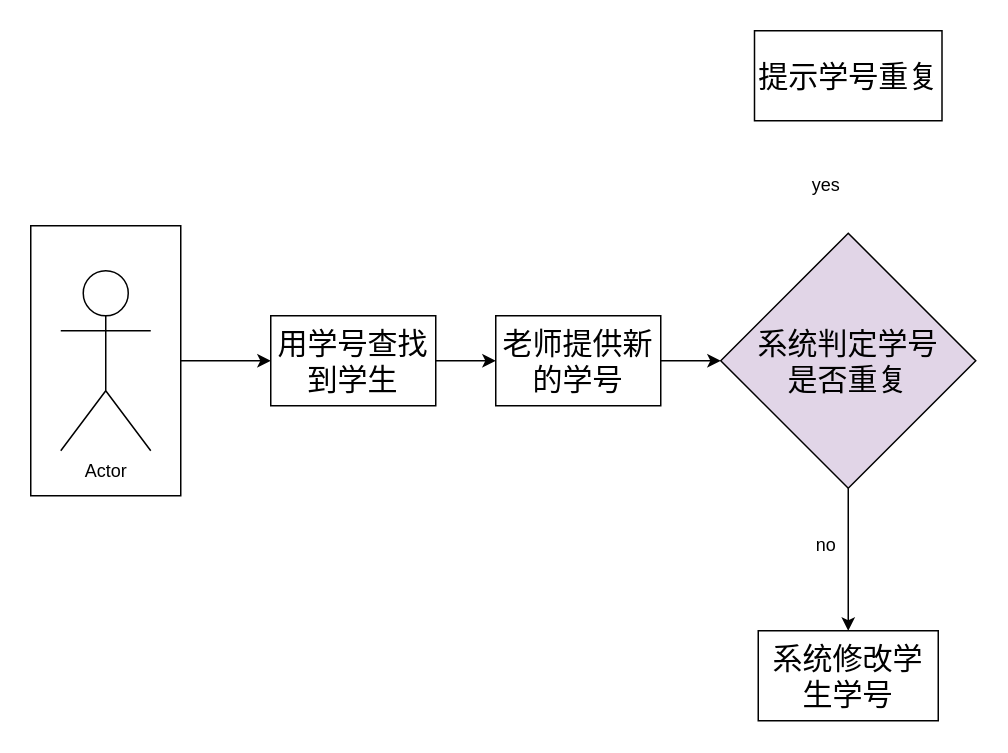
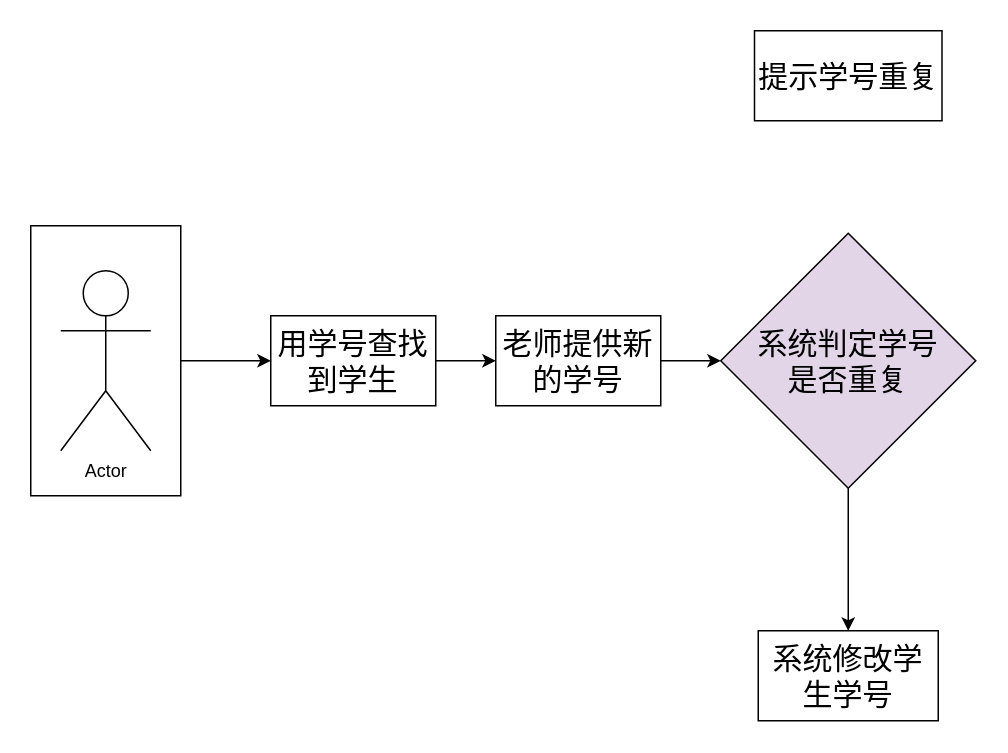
  <mxCell id="0" />
  <mxCell id="1" parent="0" />
  <mxCell id="2" style="edgeStyle=orthogonalEdgeStyle;rounded=0;orthogonalLoop=1;jettySize=auto;html=1;exitX=1;exitY=0.5;exitDx=0;exitDy=0;" edge="1" parent="1" source="3" target="6"><mxGeometry relative="1" as="geometry"><mxPoint x="170" y="240" as="targetPoint" /></mxGeometry></mxCell>
  <mxCell id="3" value="" style="rounded=0;whiteSpace=wrap;html=1;" vertex="1" parent="1"><mxGeometry x="20" y="150" width="100" height="180" as="geometry" /></mxCell>
  <mxCell id="4" value="Actor" style="shape=umlActor;verticalLabelPosition=bottom;verticalAlign=top;html=1;outlineConnect=0;" vertex="1" parent="1"><mxGeometry x="40" y="180" width="60" height="120" as="geometry" /></mxCell>
  <mxCell id="5" value="" style="edgeStyle=orthogonalEdgeStyle;rounded=0;orthogonalLoop=1;jettySize=auto;html=1;" edge="1" parent="1" source="6" target="8"><mxGeometry relative="1" as="geometry" /></mxCell>
  <mxCell id="6" value="&lt;font style=&quot;font-size: 20px;&quot;&gt;用学号查找到学生&lt;/font&gt;" style="rounded=0;whiteSpace=wrap;html=1;" vertex="1" parent="1"><mxGeometry x="180" y="210" width="110" height="60" as="geometry" /></mxCell>
  <mxCell id="7" value="" style="edgeStyle=orthogonalEdgeStyle;rounded=0;orthogonalLoop=1;jettySize=auto;html=1;" edge="1" parent="1" source="8" target="10"><mxGeometry relative="1" as="geometry" /></mxCell>
  <mxCell id="8" value="&lt;span style=&quot;font-size: 20px;&quot;&gt;老师提供新的学号&lt;/span&gt;" style="rounded=0;whiteSpace=wrap;html=1;" vertex="1" parent="1"><mxGeometry x="330" y="210" width="110" height="60" as="geometry" /></mxCell>
  <mxCell id="9" value="" style="edgeStyle=orthogonalEdgeStyle;rounded=0;orthogonalLoop=1;jettySize=auto;html=1;" edge="1" parent="1" source="10" target="13"><mxGeometry relative="1" as="geometry" /></mxCell>
  <mxCell id="10" value="&lt;font style=&quot;font-size: 20px;&quot;&gt;系统判定学号&lt;/font&gt;&lt;div&gt;&lt;font style=&quot;font-size: 20px;&quot;&gt;是否重复&lt;/font&gt;&lt;/div&gt;" style="rhombus;whiteSpace=wrap;html=1;rounded=0;fillColor=#e1d5e7;" vertex="1" parent="1"><mxGeometry x="480" y="155" width="170" height="170" as="geometry" /></mxCell>
  <mxCell id="11" value="&lt;font style=&quot;font-size: 20px;&quot;&gt;提示学号重复&lt;/font&gt;" style="whiteSpace=wrap;html=1;rounded=0;" vertex="1" parent="1"><mxGeometry x="502.5" y="20" width="125" height="60" as="geometry" /></mxCell>
- <mxCell id="12" value="yes" style="text;html=1;align=center;verticalAlign=middle;resizable=0;points=[];autosize=1;strokeColor=none;fillColor=none;" vertex="1" parent="1"><mxGeometry x="530" y="108" width="40" height="30" as="geometry" /></mxCell>
  <mxCell id="13" value="&lt;font style=&quot;font-size: 20px;&quot;&gt;系统修改学生学号&lt;/font&gt;" style="whiteSpace=wrap;html=1;rounded=0;" vertex="1" parent="1"><mxGeometry x="505" y="420" width="120" height="60" as="geometry" /></mxCell>
- <mxCell id="14" value="no" style="text;html=1;align=center;verticalAlign=middle;resizable=0;points=[];autosize=1;strokeColor=none;fillColor=none;" vertex="1" parent="1"><mxGeometry x="530" y="348" width="40" height="30" as="geometry" /></mxCell>
